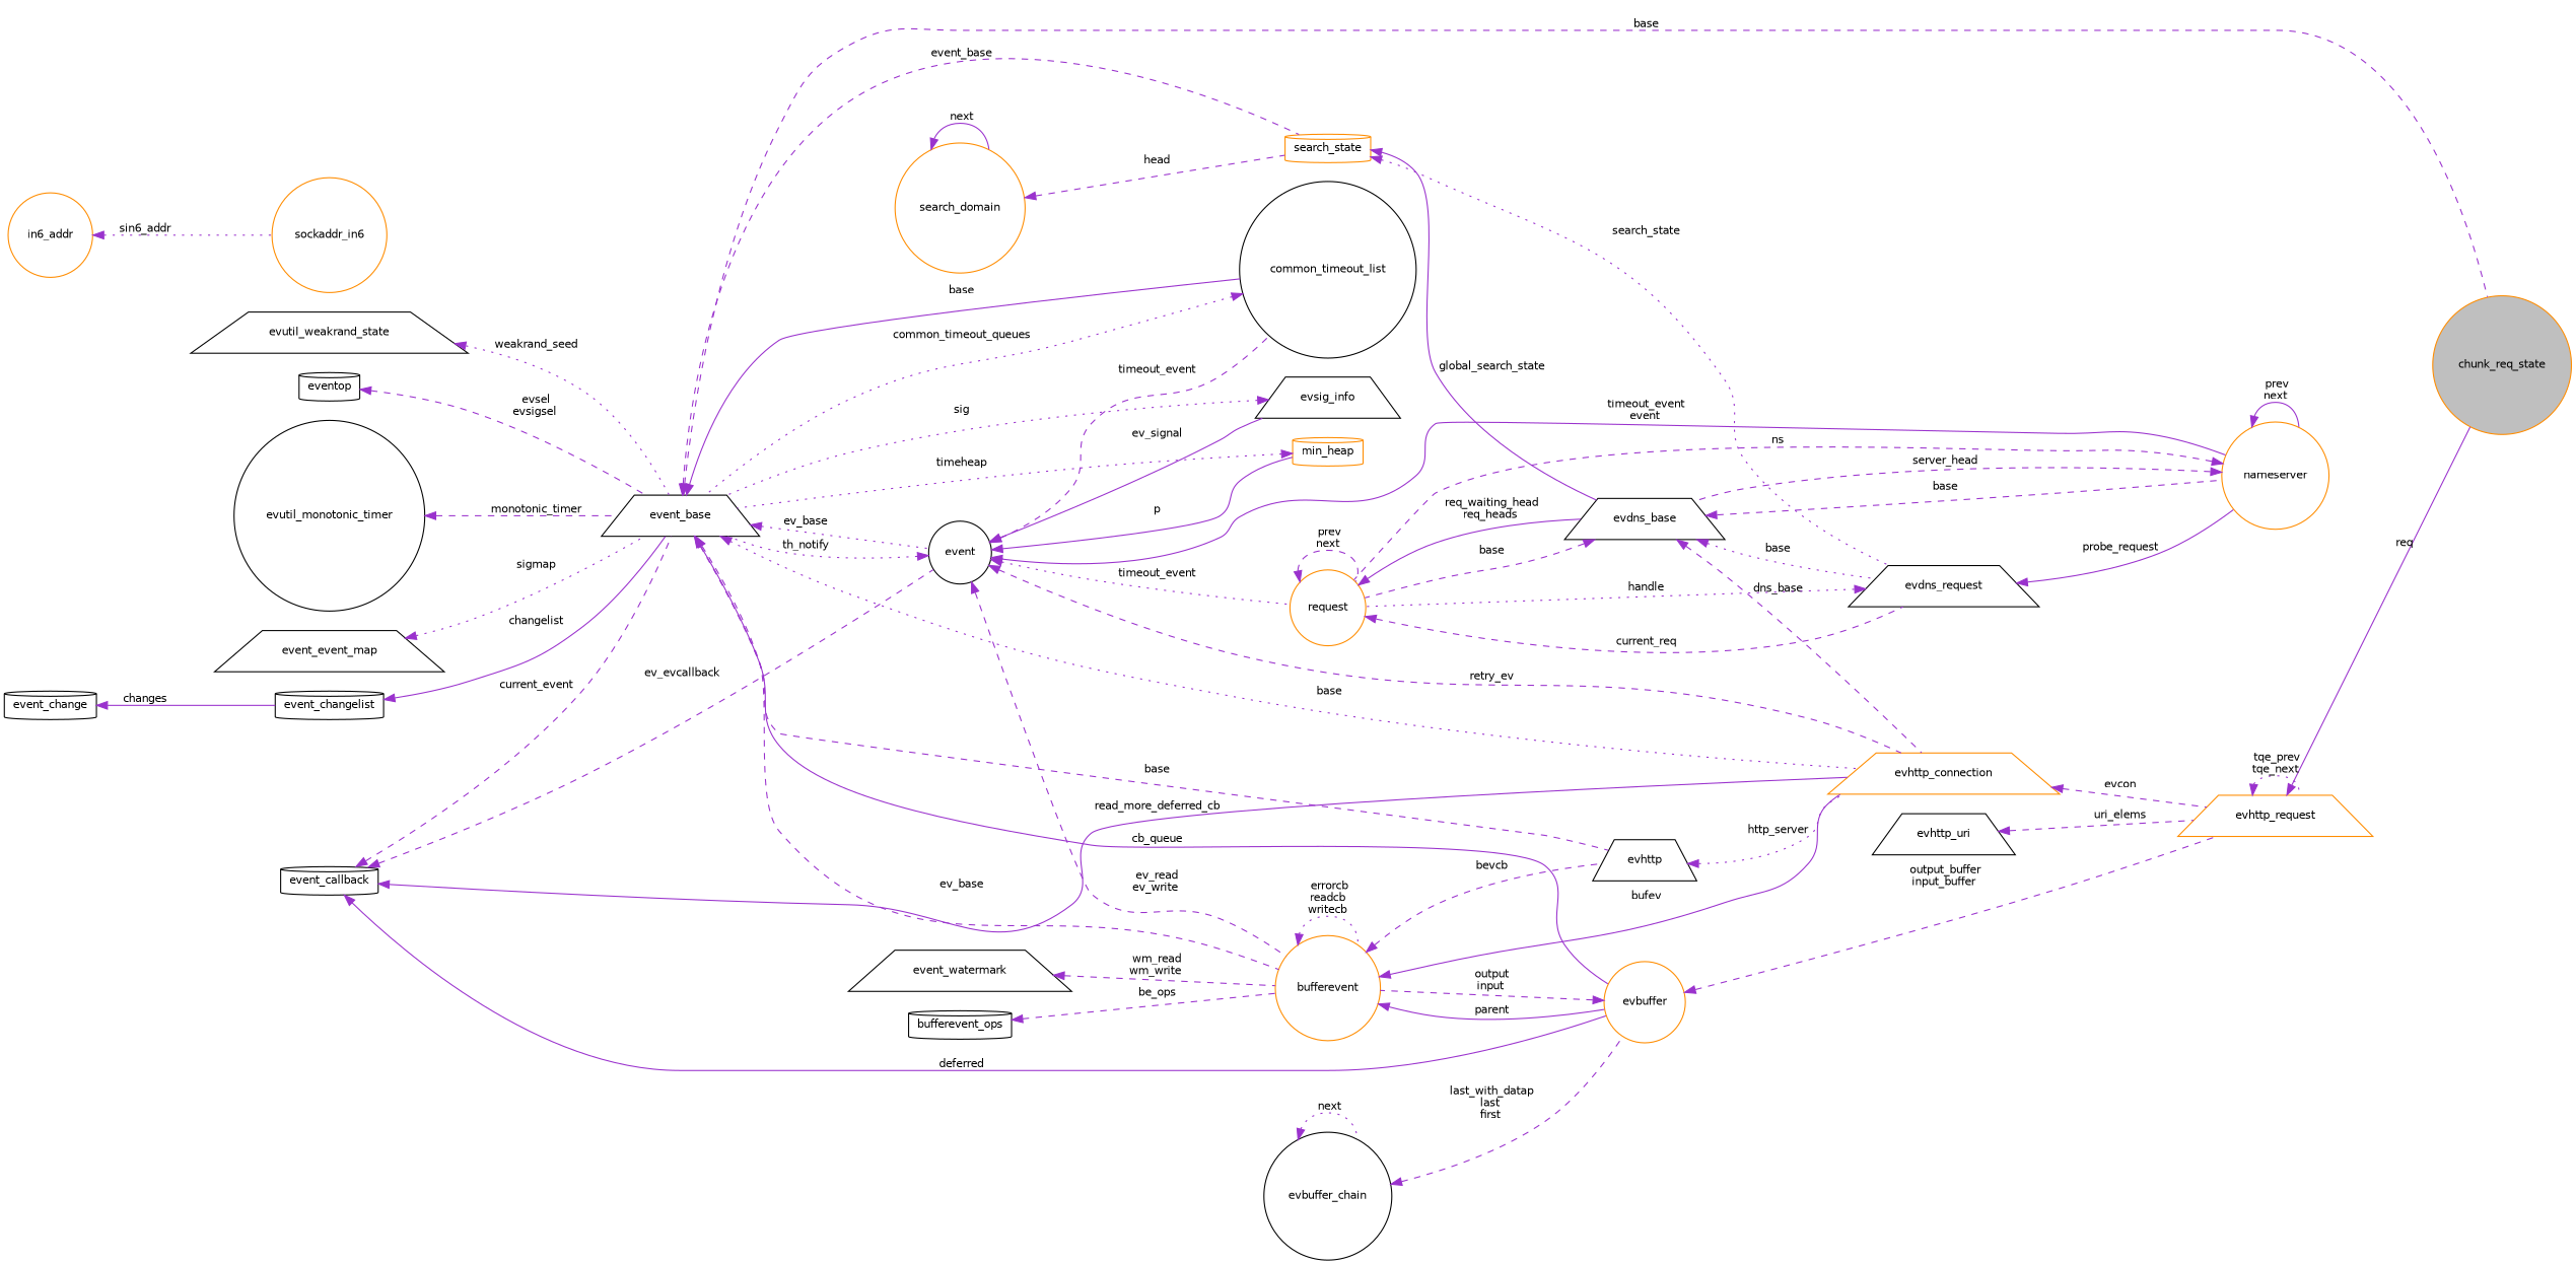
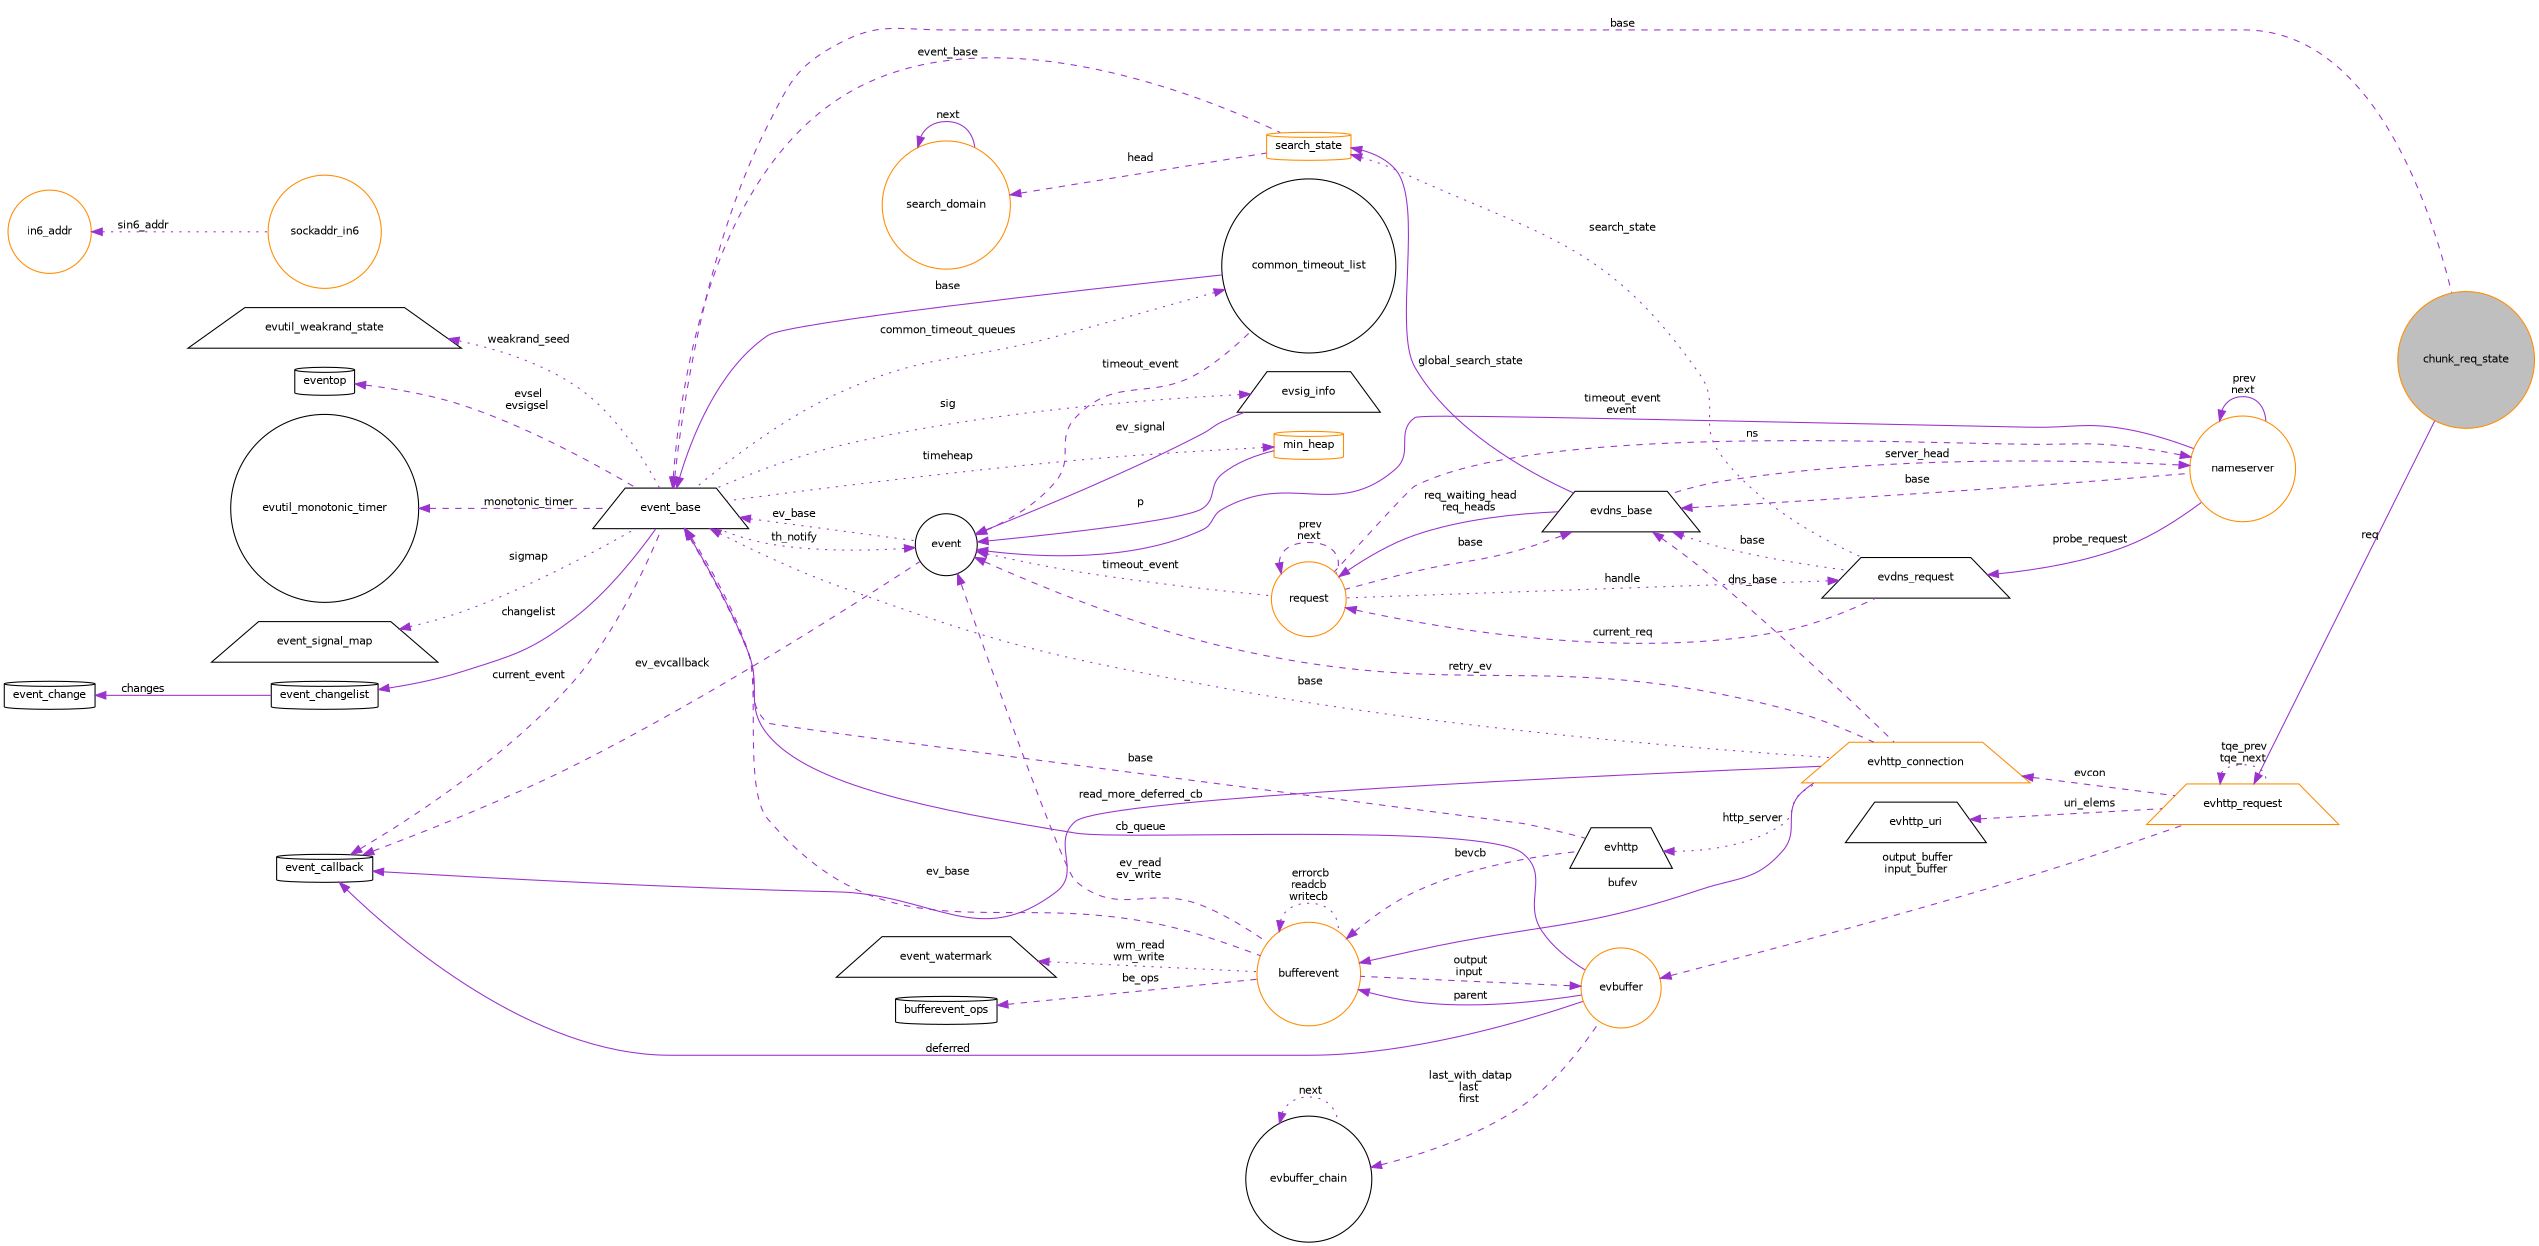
  digraph {
    rankdir=LR
    node [color=black fillcolor=white fontname=Helvetica fontsize=10 shape=circle style=filled]
    edge [color=darkorchid3 dir=back fontname=Helvetica fontsize=10 labelfontname=Helvetica labelfontsize=10 style=dashed]
    n1 [color=darkorange fillcolor=grey75 fontcolor=black height=0.2 label=chunk_req_state width=0.4]
    n2 [height=0.2 label=event_base shape=trapezium width=0.4]
    n3 [height=0.2 label=event width=0.4]
    n4 [height=0.2 label=common_timeout_list width=0.4]
    n5 [color=darkorange height=0.2 label=evhttp_connection shape=trapezium width=0.4]
    n6 [height=0.2 label=evhttp shape=trapezium width=0.4]
    n7 [color=darkorange height=0.2 label=bufferevent width=0.4]
    n8 [color=darkorange height=0.2 label=evbuffer width=0.4]
    n9 [color=darkorange height=0.2 label=search_state shape=cylinder width=0.4]
    n10 [height=0.2 label=evsig_info shape=trapezium width=0.4]
    n11 [color=darkorange height=0.2 label=min_heap shape=cylinder width=0.4]
    n12 [color=darkorange height=0.2 label=nameserver width=0.4]
    n13 [color=darkorange height=0.2 label=request width=0.4]
    n14 [color=darkorange height=0.2 label=evhttp_request shape=trapezium width=0.4]
    n15 [height=0.2 label=evdns_base shape=trapezium width=0.4]
    n16 [height=0.2 label=evdns_request shape=trapezium width=0.4]
    n17 [height=0.2 label=eventop shape=cylinder width=0.4]
    n18 [height=0.2 label=event_callback shape=cylinder width=0.4]
    n19 [height=0.2 label=evutil_monotonic_timer width=0.4]
-   n20 [height=0.2 label=event_event_map shape=trapezium width=0.4]
+   n20 [height=0.2 label=event_signal_map shape=trapezium width=0.4]
    n21 [height=0.2 label=event_changelist shape=cylinder width=0.4]
    n22 [height=0.2 label=event_change shape=cylinder width=0.4]
    n23 [height=0.2 label=evutil_weakrand_state shape=trapezium width=0.4]
    n24 [color=darkorange height=0.2 label=sockaddr_in6 width=0.4]
    n25 [color=darkorange height=0.2 label=in6_addr width=0.4]
    n26 [color=darkorange height=0.2 label=search_domain width=0.4]
    n27 [height=0.2 label=event_watermark shape=trapezium width=0.4]
    n28 [height=0.2 label=evbuffer_chain width=0.4]
    n29 [height=0.2 label=bufferevent_ops shape=cylinder width=0.4]
    n30 [height=0.2 label=evhttp_uri shape=trapezium width=0.4]
    n2 -> n1 [label=" base"]
    n2 -> n3 [label=" ev_base" style=dotted]
    n2 -> n4 [label=" base" style=solid]
    n2 -> n5 [label=" base" style=dotted]
    n2 -> n6 [label=" base"]
    n2 -> n7 [label=" ev_base"]
    n2 -> n8 [label=" cb_queue" style=solid]
    n2 -> n9 [label=" event_base"]
    n3 -> n2 [label=" th_notify" style=dotted]
    n3 -> n4 [label=" timeout_event"]
    n3 -> n5 [label=" retry_ev"]
    n3 -> n7 [label=" ev_read\nev_write"]
    n3 -> n10 [label=" ev_signal" style=solid]
    n3 -> n11 [label=" p" style=solid]
    n3 -> n12 [label=" timeout_event\nevent" style=solid]
    n3 -> n13 [label=" timeout_event" style=dotted]
    n4 -> n2 [label=" common_timeout_queues" style=dotted]
    n5 -> n14 [label=" evcon"]
    n6 -> n5 [label=" http_server" style=dotted]
    n7 -> n5 [label=" bufev" style=solid]
    n7 -> n6 [label=" bevcb"]
    n7 -> n7 [label=" errorcb\nreadcb\nwritecb" style=dotted]
    n7 -> n8 [label=" parent" style=solid]
    n8 -> n7 [label=" output\ninput"]
    n8 -> n14 [label=" output_buffer\ninput_buffer"]
    n9 -> n15 [label=" global_search_state" style=solid]
    n9 -> n16 [label=" search_state" style=dotted]
    n10 -> n2 [label=" sig" style=dotted]
    n11 -> n2 [label=" timeheap" style=dotted]
    n12 -> n12 [label=" prev\nnext" style=solid]
    n12 -> n13 [label=" ns"]
    n12 -> n15 [label=" server_head"]
    n13 -> n13 [label=" prev\nnext"]
    n13 -> n15 [label=" req_waiting_head\nreq_heads" style=solid]
    n13 -> n16 [label=" current_req"]
    n14 -> n1 [label=" req" style=solid]
    n14 -> n14 [label=" tqe_prev\ntqe_next" style=dotted]
    n15 -> n5 [label=" dns_base"]
    n15 -> n12 [label=" base"]
    n15 -> n13 [label=" base"]
    n15 -> n16 [label=" base" style=dotted]
    n16 -> n12 [label=" probe_request" style=solid]
    n16 -> n13 [label=" handle" style=dotted]
    n17 -> n2 [label=" evsel\nevsigsel"]
    n18 -> n2 [label=" current_event"]
    n18 -> n3 [label=" ev_evcallback"]
    n18 -> n5 [label=" read_more_deferred_cb" style=solid]
    n18 -> n8 [label=" deferred" style=solid]
    n19 -> n2 [label=" monotonic_timer"]
    n20 -> n2 [label=" sigmap" style=dotted]
    n21 -> n2 [label=" changelist" style=solid]
    n22 -> n21 [label=" changes" style=solid]
    n23 -> n2 [label=" weakrand_seed" style=dotted]
    n25 -> n24 [label=" sin6_addr" style=dotted]
    n26 -> n9 [label=" head"]
    n26 -> n26 [label=" next" style=solid]
-   n27 -> n7 [label=" wm_read\nwm_write"]
+   n27 -> n7 [label=" wm_read\nwm_write" style=dotted]
    n28 -> n8 [label=" last_with_datap\nlast\nfirst"]
    n28 -> n28 [label=" next" style=dotted]
    n29 -> n7 [label=" be_ops"]
    n30 -> n14 [label=" uri_elems"]
  }
